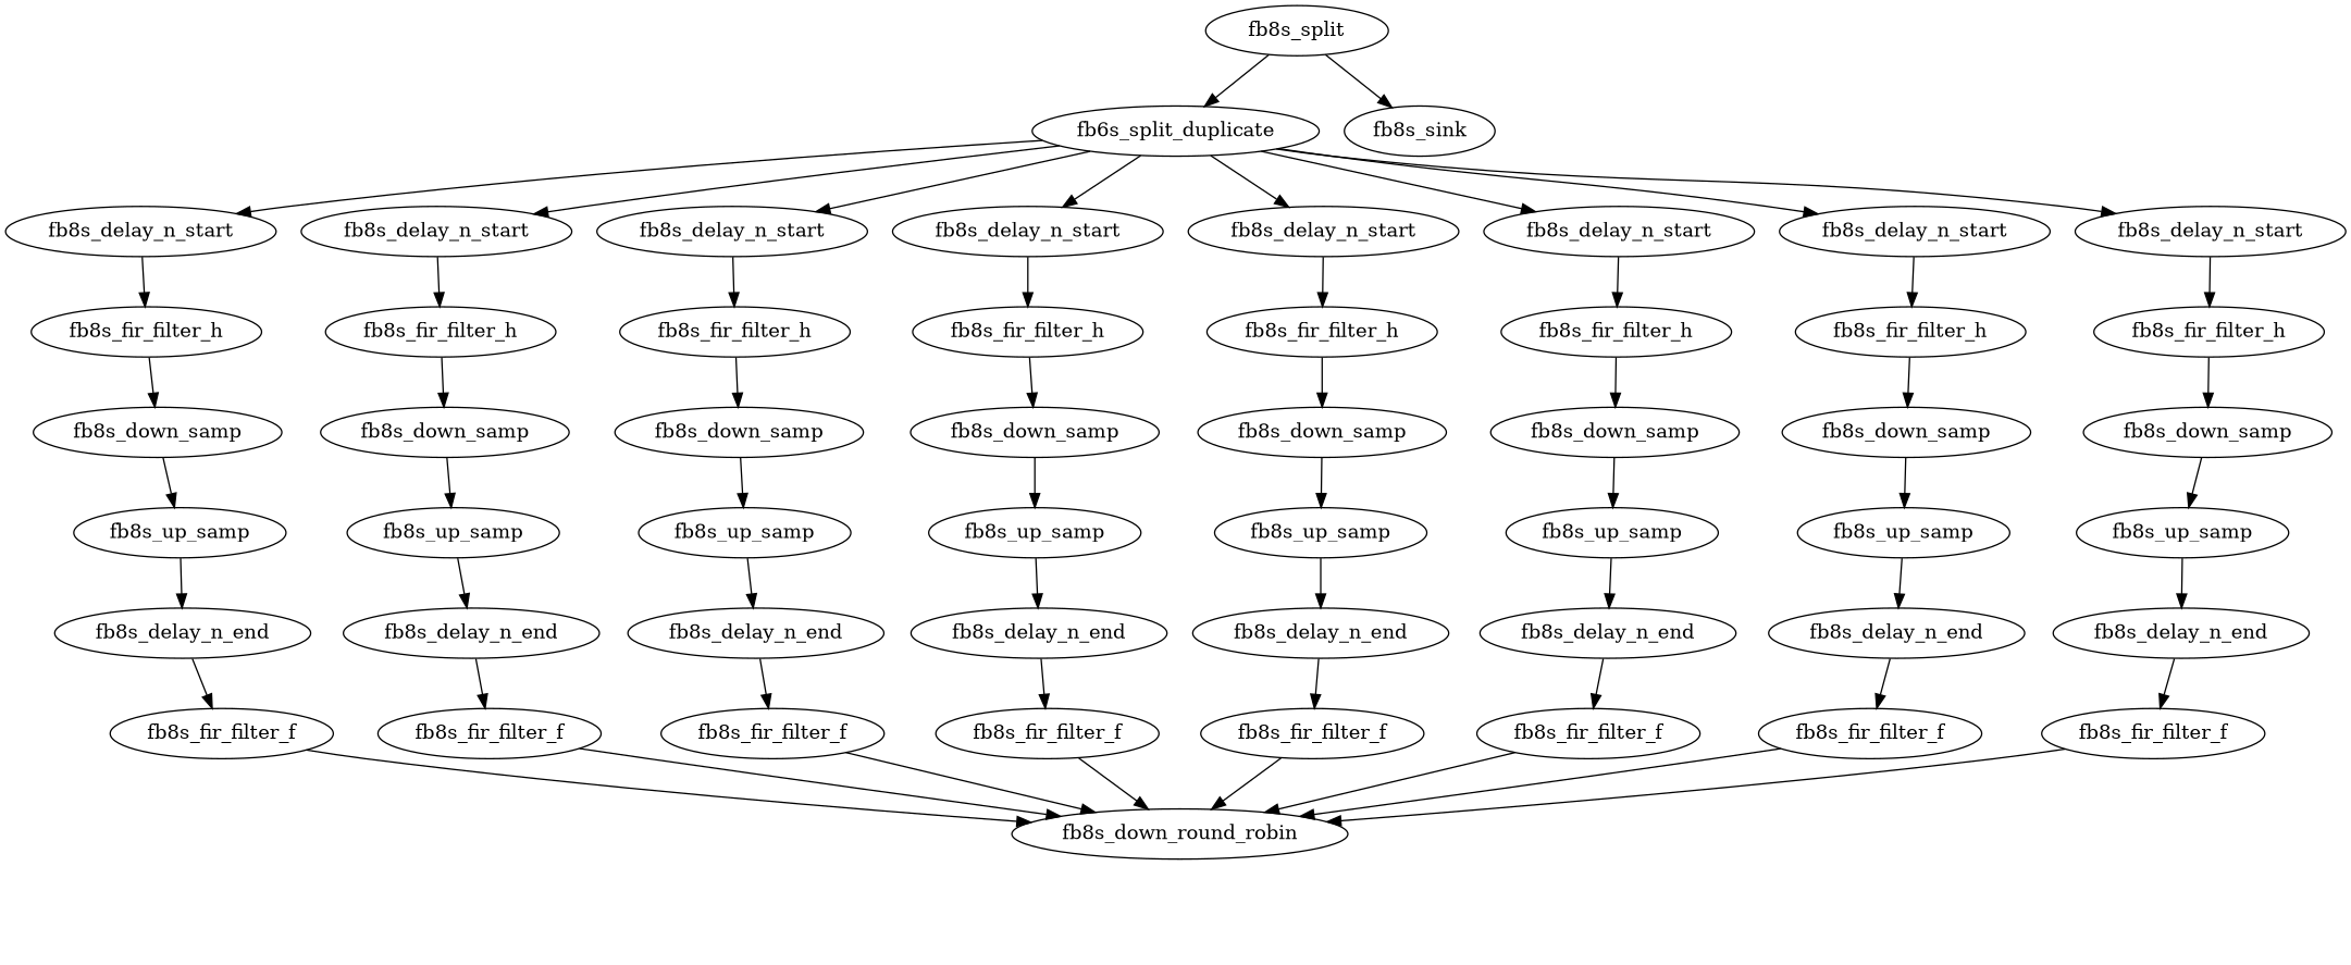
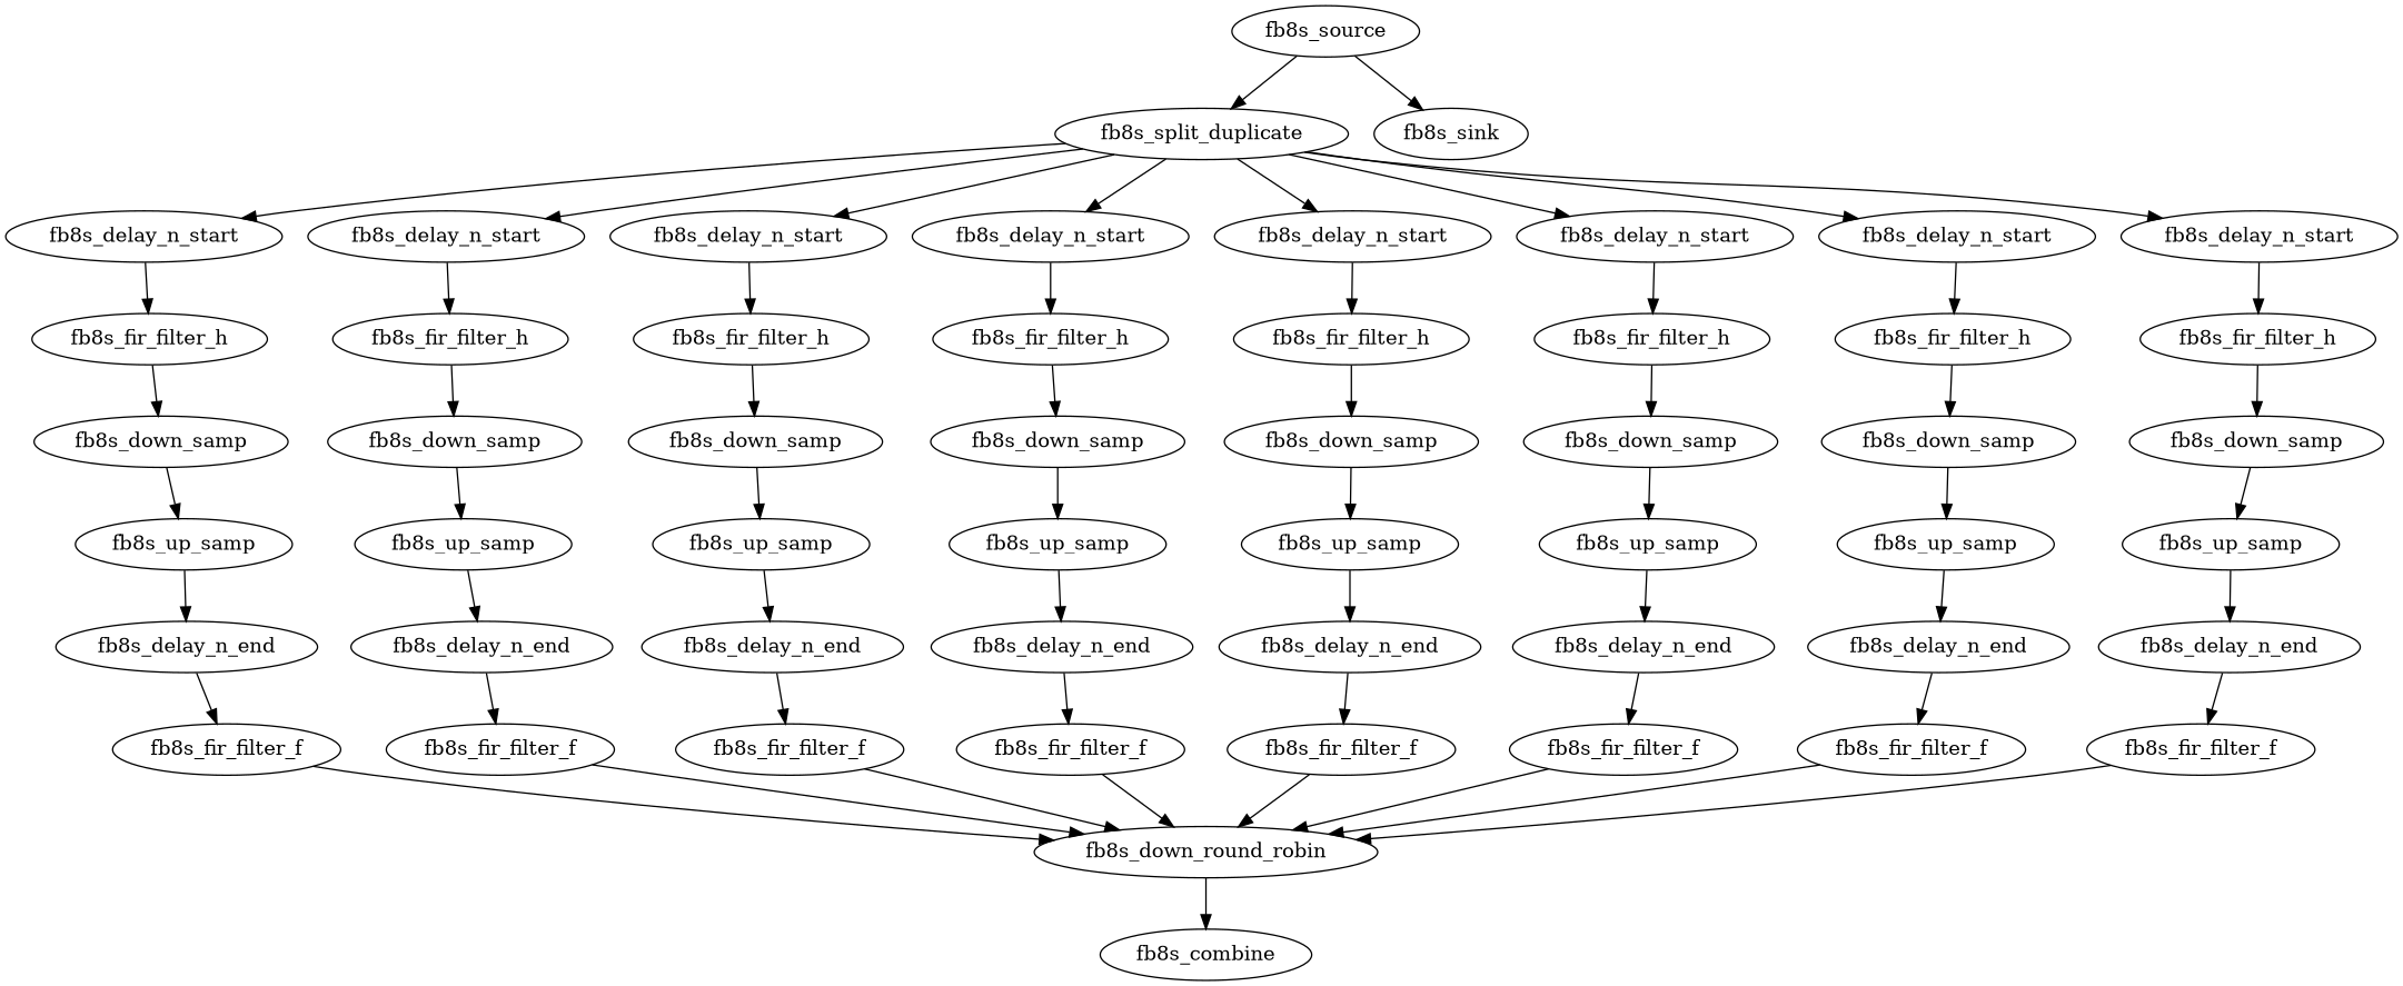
  digraph {
    node [pop=8 push=8]
-   n1 [label=fb8s_split pop=0]
-   n2 [label=fb6s_split_duplicate]
+   n1 [label=fb8s_source pop=0]
+   n2 [label=fb8s_split_duplicate]
    n3 [label=fb8s_sink push=0]
    n4 [initPop=0 initPush=31 label=fb8s_delay_n_start]
    n5 [initPop=0 initPush=31 label=fb8s_delay_n_start]
    n6 [initPop=0 initPush=31 label=fb8s_delay_n_start]
    n7 [initPop=0 initPush=31 label=fb8s_delay_n_start]
    n8 [initPop=0 initPush=31 label=fb8s_delay_n_start]
    n9 [initPop=0 initPush=31 label=fb8s_delay_n_start]
    n10 [initPop=0 initPush=31 label=fb8s_delay_n_start]
    n11 [initPop=0 initPush=31 label=fb8s_delay_n_start]
    n12 [label=fb8s_fir_filter_h peek=32]
    n13 [label=fb8s_fir_filter_h peek=32]
    n14 [label=fb8s_fir_filter_h peek=32]
    n15 [label=fb8s_fir_filter_h peek=32]
    n16 [label=fb8s_fir_filter_h peek=32]
    n17 [label=fb8s_fir_filter_h peek=32]
    n18 [label=fb8s_fir_filter_h peek=32]
    n19 [label=fb8s_fir_filter_h peek=32]
+   n20 [label=fb8s_combine pop=64]
    n21 [label=fb8s_down_round_robin push=64]
    n22 [label=fb8s_down_samp push=1]
    n23 [label=fb8s_up_samp pop=1]
    n24 [initPop=0 initPush=31 label=fb8s_delay_n_end]
    n25 [label=fb8s_fir_filter_f peek=32]
    n26 [label=fb8s_down_samp push=1]
    n27 [label=fb8s_up_samp pop=1]
    n28 [initPop=0 initPush=31 label=fb8s_delay_n_end]
    n29 [label=fb8s_fir_filter_f peek=32]
    n30 [label=fb8s_down_samp push=1]
    n31 [label=fb8s_up_samp pop=1]
    n32 [initPop=0 initPush=31 label=fb8s_delay_n_end]
    n33 [label=fb8s_fir_filter_f peek=32]
    n34 [label=fb8s_down_samp push=1]
    n35 [label=fb8s_up_samp pop=1]
    n36 [initPop=0 initPush=31 label=fb8s_delay_n_end]
    n37 [label=fb8s_fir_filter_f peek=32]
    n38 [label=fb8s_down_samp push=1]
    n39 [label=fb8s_up_samp pop=1]
    n40 [initPop=0 initPush=31 label=fb8s_delay_n_end]
    n41 [label=fb8s_fir_filter_f peek=32]
    n42 [label=fb8s_down_samp push=1]
    n43 [label=fb8s_up_samp pop=1]
    n44 [initPop=0 initPush=31 label=fb8s_delay_n_end]
    n45 [label=fb8s_fir_filter_f peek=32]
    n46 [label=fb8s_down_samp push=1]
    n47 [label=fb8s_up_samp pop=1]
    n48 [initPop=0 initPush=31 label=fb8s_delay_n_end]
    n49 [label=fb8s_fir_filter_f peek=32]
    n50 [label=fb8s_down_samp push=1]
    n51 [label=fb8s_up_samp pop=1]
    n52 [initPop=0 initPush=31 label=fb8s_delay_n_end]
    n53 [label=fb8s_fir_filter_f peek=32]
    n1 -> n2
    n1 -> n3
    n2 -> n4
    n2 -> n5
    n2 -> n6
    n2 -> n7
    n2 -> n8
    n2 -> n9
    n2 -> n10
    n2 -> n11
    n4 -> n12
    n5 -> n13
    n6 -> n14
    n7 -> n15
    n8 -> n16
    n9 -> n17
    n10 -> n18
    n11 -> n19
    n12 -> n22
    n13 -> n26
    n14 -> n30
    n15 -> n34
    n16 -> n38
    n17 -> n42
    n18 -> n46
    n19 -> n50
+   n21 -> n20
    n22 -> n23
    n23 -> n24
    n24 -> n25
    n25 -> n21
    n26 -> n27
    n27 -> n28
    n28 -> n29
    n29 -> n21
    n30 -> n31
    n31 -> n32
    n32 -> n33
    n33 -> n21
    n34 -> n35
    n35 -> n36
    n36 -> n37
    n37 -> n21
    n38 -> n39
    n39 -> n40
    n40 -> n41
    n41 -> n21
    n42 -> n43
    n43 -> n44
    n44 -> n45
    n45 -> n21
    n46 -> n47
    n47 -> n48
    n48 -> n49
    n49 -> n21
    n50 -> n51
    n51 -> n52
    n52 -> n53
    n53 -> n21
  }
